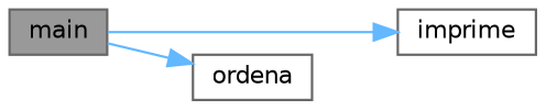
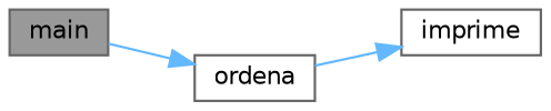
  digraph {
    rankdir=LR
    node [color=grey40 fillcolor=white fontname=Helvetica fontsize=10 shape=box style=filled]
    edge [color=steelblue1 fontname=Helvetica fontsize=10 labelfontname=Helvetica labelfontsize=10 style=solid]
    n1 [color=gray40 fillcolor=grey60 fontcolor=black height=0.2 label=main width=0.4]
    n2 [height=0.2 label=imprime width=0.4]
    n3 [height=0.2 label=ordena width=0.4]
-   n1 -> n2
+   n3 -> n2
    n1 -> n3
  }
